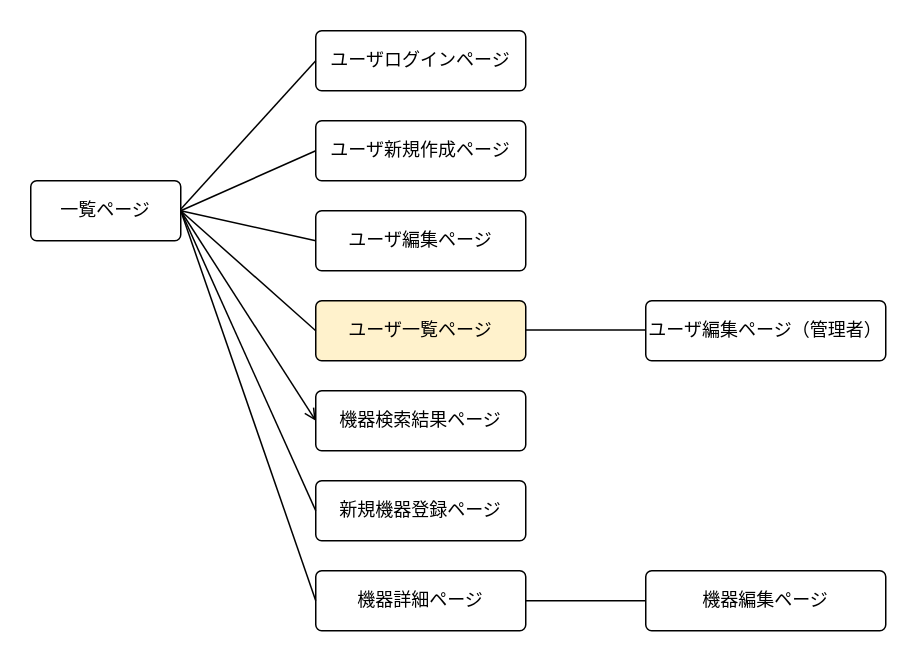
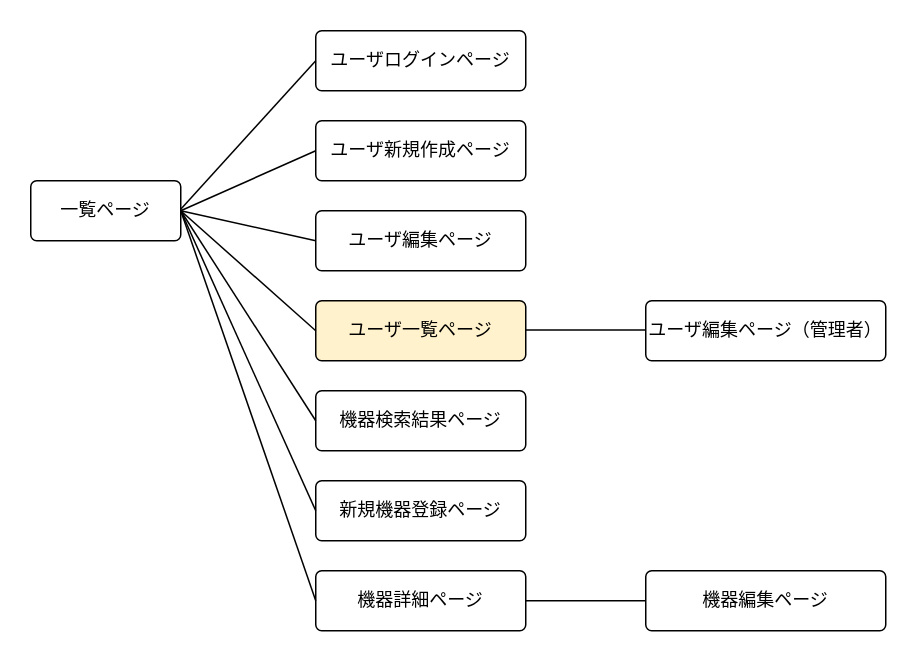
  <mxCell id="0" />
  <mxCell id="1" parent="0" />
  <mxCell id="2" value="一覧ページ" style="rounded=1;arcSize=10;whiteSpace=wrap;html=1;align=center;" vertex="1" parent="1"><mxGeometry x="20" y="120" width="100" height="40" as="geometry" /></mxCell>
  <mxCell id="3" value="ユーザログインページ" style="rounded=1;arcSize=10;whiteSpace=wrap;html=1;align=center;" vertex="1" parent="1"><mxGeometry x="210" y="20" width="140" height="40" as="geometry" /></mxCell>
  <mxCell id="4" value="ユーザ新規作成ページ" style="rounded=1;arcSize=10;whiteSpace=wrap;html=1;align=center;" vertex="1" parent="1"><mxGeometry x="210" y="80" width="140" height="40" as="geometry" /></mxCell>
  <mxCell id="5" value="ユーザ編集ページ" style="rounded=1;arcSize=10;whiteSpace=wrap;html=1;align=center;" vertex="1" parent="1"><mxGeometry x="210" y="140" width="140" height="40" as="geometry" /></mxCell>
  <mxCell id="6" value="ユーザ一覧ページ" style="rounded=1;arcSize=10;whiteSpace=wrap;html=1;align=center;fillColor=#fff2cc;" vertex="1" parent="1"><mxGeometry x="210" y="200" width="140" height="40" as="geometry" /></mxCell>
  <mxCell id="7" value="機器検索結果ページ" style="rounded=1;arcSize=10;whiteSpace=wrap;html=1;align=center;" vertex="1" parent="1"><mxGeometry x="210" y="260" width="140" height="40" as="geometry" /></mxCell>
  <mxCell id="8" value="新規機器登録ページ" style="rounded=1;arcSize=10;whiteSpace=wrap;html=1;align=center;" vertex="1" parent="1"><mxGeometry x="210" y="320" width="140" height="40" as="geometry" /></mxCell>
  <mxCell id="9" value="機器詳細ページ" style="rounded=1;arcSize=10;whiteSpace=wrap;html=1;align=center;" vertex="1" parent="1"><mxGeometry x="210" y="380" width="140" height="40" as="geometry" /></mxCell>
  <mxCell id="10" value="ユーザ編集ページ（管理者）" style="rounded=1;arcSize=10;whiteSpace=wrap;html=1;align=center;" vertex="1" parent="1"><mxGeometry x="430" y="200" width="160" height="40" as="geometry" /></mxCell>
  <mxCell id="11" value="機器編集ページ" style="rounded=1;arcSize=10;whiteSpace=wrap;html=1;align=center;" vertex="1" parent="1"><mxGeometry x="430" y="380" width="160" height="40" as="geometry" /></mxCell>
  <mxCell id="12" value="" style="endArrow=none;html=1;rounded=0;entryX=0;entryY=0.5;entryDx=0;entryDy=0;" edge="1" parent="1" target="3"><mxGeometry relative="1" as="geometry"><mxPoint x="120" y="139" as="sourcePoint" /><mxPoint x="280" y="139" as="targetPoint" /></mxGeometry></mxCell>
  <mxCell id="13" value="" style="endArrow=none;html=1;rounded=0;entryX=0;entryY=0.5;entryDx=0;entryDy=0;" edge="1" parent="1" target="4"><mxGeometry relative="1" as="geometry"><mxPoint x="120" y="140" as="sourcePoint" /><mxPoint x="220" y="50" as="targetPoint" /></mxGeometry></mxCell>
  <mxCell id="14" value="" style="endArrow=none;html=1;rounded=0;entryX=0;entryY=0.5;entryDx=0;entryDy=0;exitX=1;exitY=0.5;exitDx=0;exitDy=0;" edge="1" parent="1" source="2" target="5"><mxGeometry relative="1" as="geometry"><mxPoint x="130" y="150" as="sourcePoint" /><mxPoint x="220" y="110" as="targetPoint" /></mxGeometry></mxCell>
  <mxCell id="15" value="" style="endArrow=none;html=1;rounded=0;entryX=0;entryY=0.5;entryDx=0;entryDy=0;" edge="1" parent="1" target="6"><mxGeometry relative="1" as="geometry"><mxPoint x="120" y="140" as="sourcePoint" /><mxPoint x="220" y="170" as="targetPoint" /></mxGeometry></mxCell>
- <mxCell id="16" value="" style="endArrow=open;html=1;rounded=0;exitX=1;exitY=0.5;exitDx=0;exitDy=0;entryX=0;entryY=0.5;entryDx=0;entryDy=0;" edge="1" parent="1" source="2" target="7"><mxGeometry relative="1" as="geometry"><mxPoint x="110" y="180" as="sourcePoint" /><mxPoint x="200" y="260" as="targetPoint" /></mxGeometry></mxCell>
+ <mxCell id="16" value="" style="endArrow=none;html=1;rounded=0;exitX=1;exitY=0.5;exitDx=0;exitDy=0;entryX=0;entryY=0.5;entryDx=0;entryDy=0;" edge="1" parent="1" source="2" target="7"><mxGeometry relative="1" as="geometry"><mxPoint x="110" y="180" as="sourcePoint" /><mxPoint x="200" y="260" as="targetPoint" /></mxGeometry></mxCell>
  <mxCell id="17" value="" style="endArrow=none;html=1;rounded=0;exitX=1;exitY=0.5;exitDx=0;exitDy=0;entryX=0;entryY=0.5;entryDx=0;entryDy=0;" edge="1" parent="1" source="2" target="8"><mxGeometry relative="1" as="geometry"><mxPoint x="100" y="180" as="sourcePoint" /><mxPoint x="190" y="320" as="targetPoint" /></mxGeometry></mxCell>
  <mxCell id="18" value="" style="endArrow=none;html=1;rounded=0;exitX=1;exitY=0.5;exitDx=0;exitDy=0;entryX=0;entryY=0.5;entryDx=0;entryDy=0;" edge="1" parent="1" source="2" target="9"><mxGeometry relative="1" as="geometry"><mxPoint x="110" y="160" as="sourcePoint" /><mxPoint x="200" y="360" as="targetPoint" /></mxGeometry></mxCell>
  <mxCell id="19" value="" style="endArrow=none;html=1;rounded=0;exitX=1;exitY=0.5;exitDx=0;exitDy=0;entryX=0;entryY=0.5;entryDx=0;entryDy=0;" edge="1" parent="1" target="11"><mxGeometry relative="1" as="geometry"><mxPoint x="350" y="400" as="sourcePoint" /><mxPoint x="440" y="660" as="targetPoint" /></mxGeometry></mxCell>
  <mxCell id="20" value="" style="endArrow=none;html=1;rounded=0;exitX=1;exitY=0.5;exitDx=0;exitDy=0;entryX=0;entryY=0.5;entryDx=0;entryDy=0;" edge="1" parent="1"><mxGeometry relative="1" as="geometry"><mxPoint x="350" y="219.5" as="sourcePoint" /><mxPoint x="430" y="219.5" as="targetPoint" /></mxGeometry></mxCell>
